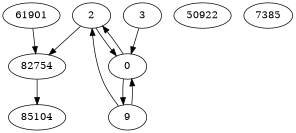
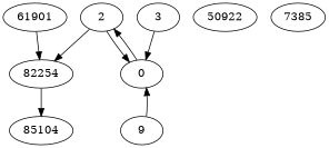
  strict digraph {
    edge [weight=1]
    61901
-   82754
+   82754 [label=82254]
    85104
    n4 [label=50922]
    n5 [label=9]
    2
    0
    7385
    3
    61901 -> 82754
    82754 -> 85104
-   n5 -> 2
    n5 -> 0
    2 -> 82754
    2 -> 0
-   0 -> n5
    0 -> 2
    3 -> 0
  }
